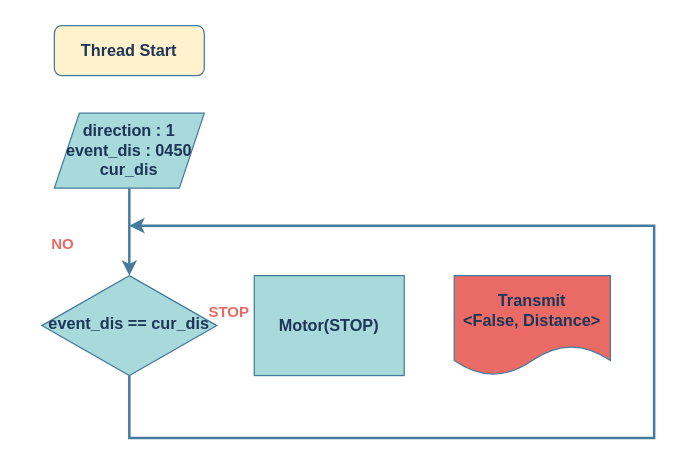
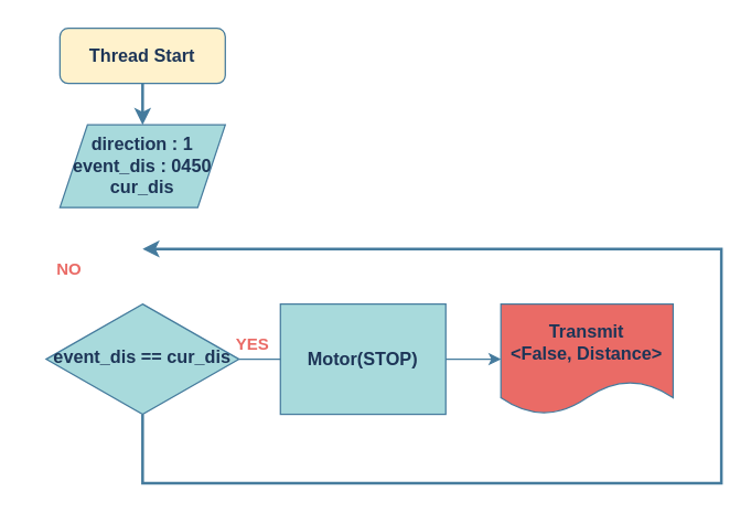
  <mxCell id="0" />
  <mxCell id="1" parent="0" />
+ <mxCell id="2" style="edgeStyle=orthogonalEdgeStyle;rounded=0;orthogonalLoop=1;jettySize=auto;html=1;exitX=0.5;exitY=1;exitDx=0;exitDy=0;entryX=0.5;entryY=0;entryDx=0;entryDy=0;labelBackgroundColor=#F1FAEE;strokeColor=#457B9D;fontColor=#1D3557;strokeWidth=2;" edge="1" parent="1" source="3" target="12"><mxGeometry relative="1" as="geometry"><mxPoint x="102.667" y="80" as="targetPoint" /></mxGeometry></mxCell>
  <mxCell id="3" value="Thread Start" style="rounded=1;whiteSpace=wrap;html=1;fontSize=13;glass=0;strokeWidth=1;shadow=0;fillColor=#fff2cc;strokeColor=#457B9D;fontColor=#1D3557;fontStyle=1;" parent="1" vertex="1"><mxGeometry x="43" y="20" width="120" height="40" as="geometry" /></mxCell>
  <mxCell id="4" style="edgeStyle=orthogonalEdgeStyle;rounded=0;orthogonalLoop=1;jettySize=auto;html=1;exitX=0.5;exitY=1;exitDx=0;exitDy=0;labelBackgroundColor=#F1FAEE;strokeColor=#457B9D;fontColor=#1D3557;strokeWidth=2;" edge="1" parent="1" source="6"><mxGeometry relative="1" as="geometry"><mxPoint x="103" y="180" as="targetPoint" /><Array as="points"><mxPoint x="103" y="350" /><mxPoint x="523" y="350" /><mxPoint x="523" y="180" /></Array></mxGeometry></mxCell>
+ <mxCell id="5" style="edgeStyle=orthogonalEdgeStyle;rounded=0;orthogonalLoop=1;jettySize=auto;html=1;exitX=1;exitY=0.5;exitDx=0;exitDy=0;entryX=0;entryY=0.5;entryDx=0;entryDy=0;labelBackgroundColor=#F1FAEE;strokeColor=#457B9D;fontColor=#1D3557;" edge="1" parent="1" source="6" target="8"><mxGeometry relative="1" as="geometry" /></mxCell>
  <mxCell id="6" value="event_dis == cur_dis" style="rhombus;whiteSpace=wrap;html=1;shadow=0;fontFamily=Helvetica;fontSize=13;align=center;strokeWidth=1;spacing=6;spacingTop=-4;fillColor=#A8DADC;strokeColor=#457B9D;fontColor=#1D3557;fontStyle=1" parent="1" vertex="1"><mxGeometry x="33" y="220" width="140" height="80" as="geometry" /></mxCell>
- <mxCell id="7" style="edgeStyle=orthogonalEdgeStyle;rounded=0;orthogonalLoop=1;jettySize=auto;html=1;exitX=0.5;exitY=1;exitDx=0;exitDy=0;entryX=0.5;entryY=0;entryDx=0;entryDy=0;labelBackgroundColor=#F1FAEE;strokeColor=#457B9D;fontColor=#1D3557;strokeWidth=2;" edge="1" parent="1" source="12" target="6"><mxGeometry relative="1" as="geometry" /></mxCell>
  <mxCell id="8" value="Transmit&lt;br style=&quot;font-size: 13px;&quot;&gt;&amp;lt;False, Distance&amp;gt;" style="shape=document;whiteSpace=wrap;html=1;boundedLbl=1;labelBackgroundColor=none;fillColor=#EA6B66;strokeColor=#457B9D;fontColor=#1D3557;fontStyle=1;fontSize=13;" vertex="1" parent="1"><mxGeometry x="363" y="220" width="125" height="80" as="geometry" /></mxCell>
  <mxCell id="9" value="Motor(STOP)" style="rounded=0;whiteSpace=wrap;html=1;labelBackgroundColor=none;fillColor=#A8DADC;strokeColor=#457B9D;fontColor=#1D3557;fontStyle=1;fontSize=13;" vertex="1" parent="1"><mxGeometry x="203" y="220" width="120" height="80" as="geometry" /></mxCell>
- <mxCell id="10" value="STOP" style="text;html=1;strokeColor=none;fillColor=none;align=center;verticalAlign=middle;whiteSpace=wrap;rounded=0;labelBackgroundColor=none;fontColor=#EA6B66;fontStyle=1" vertex="1" parent="1"><mxGeometry x="153" y="235" width="60" height="30" as="geometry" /></mxCell>
+ <mxCell id="10" value="YES" style="text;html=1;strokeColor=none;fillColor=none;align=center;verticalAlign=middle;whiteSpace=wrap;rounded=0;labelBackgroundColor=none;fontColor=#EA6B66;fontStyle=1" vertex="1" parent="1"><mxGeometry x="153" y="235" width="60" height="30" as="geometry" /></mxCell>
  <mxCell id="11" value="NO" style="text;html=1;strokeColor=none;fillColor=none;align=center;verticalAlign=middle;whiteSpace=wrap;rounded=0;labelBackgroundColor=none;fontColor=#EA6B66;fontStyle=1" vertex="1" parent="1"><mxGeometry x="20" y="180" width="60" height="30" as="geometry" /></mxCell>
  <mxCell id="12" value="direction : 1&lt;br style=&quot;font-size: 13px;&quot;&gt;event_dis : 0450&lt;br style=&quot;font-size: 13px;&quot;&gt;cur_dis" style="shape=parallelogram;perimeter=parallelogramPerimeter;whiteSpace=wrap;html=1;fixedSize=1;fillColor=#A8DADC;strokeColor=#457B9D;fontColor=#1D3557;fontStyle=1;fontSize=13;" vertex="1" parent="1"><mxGeometry x="43" y="90" width="120" height="60" as="geometry" /></mxCell>
